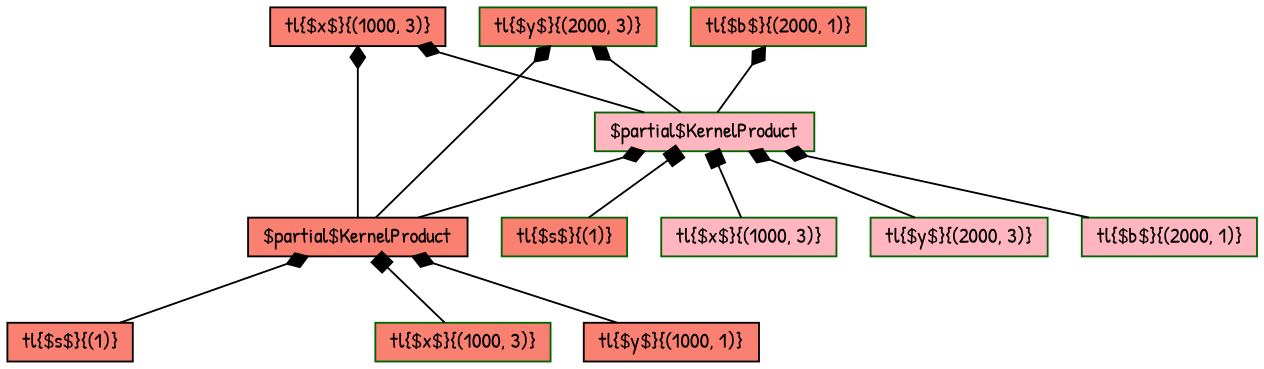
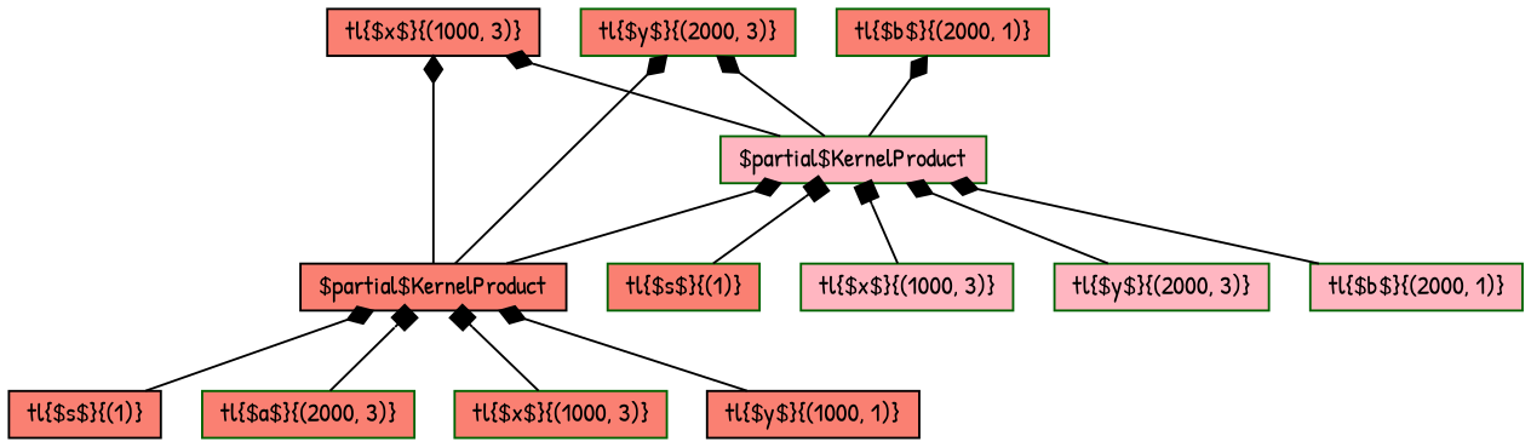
  digraph {
    ordering=in
    rankdir=BT
    fontname="Patrick Hand"
    node [align=right fillcolor=salmon fontsize=12 margin="\"0.5\"" ranksep=0.1 shape=box style=filled color=darkgreen fontname="Patrick Hand"]
    edge [arrowhead=diamond fontname="Patrick Hand"]
    n1 [height=0.2 label="$\partial$KernelProduct" color=black]
    n2 [height=0.2 label="\tl{$y$}{(2000, 3)}"]
    n3 [height=0.2 label="\tl{$x$}{(1000, 3)}" color=black]
    n4 [fillcolor=lightpink height=0.2 label="$\partial$KernelProduct"]
    n5 [height=0.2 label="\tl{$b$}{(2000, 1)}"]
    n6 [height=0.2 label="\tl{$s$}{(1)}"]
    n7 [fillcolor=lightpink height=0.2 label="\tl{$x$}{(1000, 3)}"]
    n8 [fillcolor=lightpink height=0.2 label="\tl{$y$}{(2000, 3)}"]
    n9 [fillcolor=lightpink height=0.2 label="\tl{$b$}{(2000, 1)}"]
    n10 [height=0.2 label="\tl{$s$}{(1)}" color=black]
+   n11 [height=0.2 label="\tl{$a$}{(2000, 3)}"]
    n12 [height=0.2 label="\tl{$x$}{(1000, 3)}"]
    n13 [height=0.2 label="\tl{$y$}{(1000, 1)}" color=black]
    n1 -> n2
    n1 -> n3
    n1 -> n4
    n4 -> n2
    n4 -> n3
    n4 -> n5
    n6 -> n4 [arrowhead=box]
    n7 -> n4 [arrowhead=box]
    n8 -> n4
    n9 -> n4
    n10 -> n1
+   n11 -> n1 [arrowhead=box]
    n12 -> n1 [arrowhead=box]
    n13 -> n1
  }
